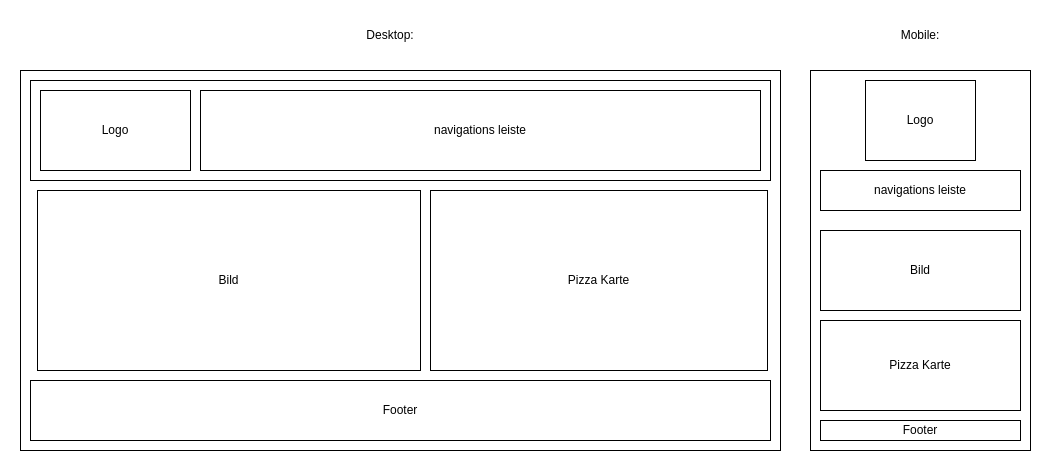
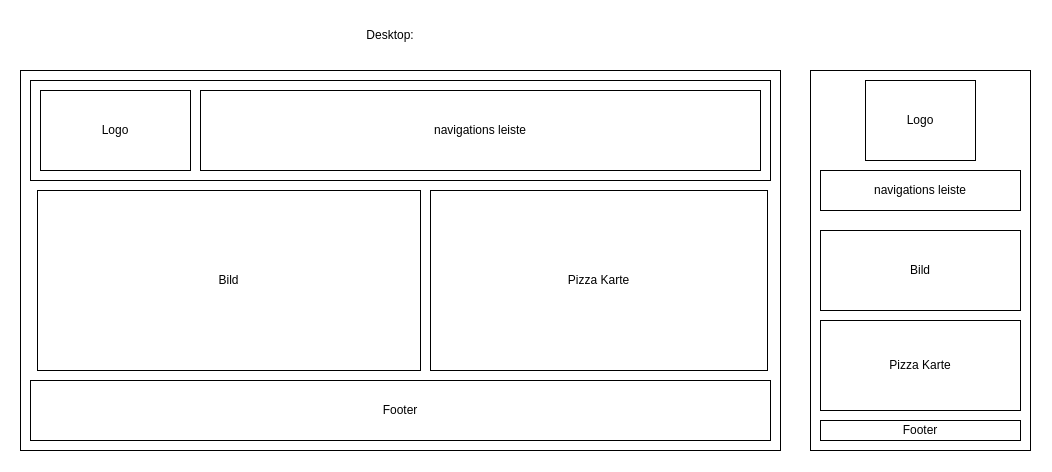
  <mxCell id="0" />
  <mxCell id="1" parent="0" />
  <mxCell id="2" value="" style="rounded=0;whiteSpace=wrap;html=1;" vertex="1" parent="1"><mxGeometry x="20" y="70" width="760" height="380" as="geometry" /></mxCell>
  <mxCell id="3" value="Footer" style="rounded=0;whiteSpace=wrap;html=1;" vertex="1" parent="1"><mxGeometry x="30" y="380" width="740" height="60" as="geometry" /></mxCell>
  <mxCell id="4" value="" style="rounded=0;whiteSpace=wrap;html=1;" vertex="1" parent="1"><mxGeometry x="30" y="80" width="740" height="100" as="geometry" /></mxCell>
  <mxCell id="5" value="navigations leiste" style="rounded=0;whiteSpace=wrap;html=1;" vertex="1" parent="1"><mxGeometry x="200" y="90" width="560" height="80" as="geometry" /></mxCell>
  <mxCell id="6" value="Pizza Karte" style="rounded=0;whiteSpace=wrap;html=1;" vertex="1" parent="1"><mxGeometry x="430" y="190" width="337" height="180" as="geometry" /></mxCell>
  <mxCell id="7" value="&lt;div&gt;Bild&lt;/div&gt;" style="rounded=0;whiteSpace=wrap;html=1;" vertex="1" parent="1"><mxGeometry x="37" y="190" width="383" height="180" as="geometry" /></mxCell>
  <mxCell id="8" value="" style="rounded=0;whiteSpace=wrap;html=1;" vertex="1" parent="1"><mxGeometry x="810" y="70" width="220" height="380" as="geometry" /></mxCell>
  <mxCell id="9" value="Logo" style="rounded=0;whiteSpace=wrap;html=1;" vertex="1" parent="1"><mxGeometry x="40" y="90" width="150" height="80" as="geometry" /></mxCell>
  <mxCell id="10" value="Logo" style="rounded=0;whiteSpace=wrap;html=1;" vertex="1" parent="1"><mxGeometry x="865" y="80" width="110" height="80" as="geometry" /></mxCell>
  <mxCell id="11" value="navigations leiste" style="rounded=0;whiteSpace=wrap;html=1;" vertex="1" parent="1"><mxGeometry x="820" y="170" width="200" height="40" as="geometry" /></mxCell>
  <mxCell id="12" value="Pizza Karte" style="rounded=0;whiteSpace=wrap;html=1;" vertex="1" parent="1"><mxGeometry x="820" y="320" width="200" height="90" as="geometry" /></mxCell>
  <mxCell id="13" value="Footer" style="rounded=0;whiteSpace=wrap;html=1;" vertex="1" parent="1"><mxGeometry x="820" y="420" width="200" height="20" as="geometry" /></mxCell>
  <mxCell id="14" value="&lt;div&gt;Bild&lt;/div&gt;" style="rounded=0;whiteSpace=wrap;html=1;" vertex="1" parent="1"><mxGeometry x="820" y="230" width="200" height="80" as="geometry" /></mxCell>
  <mxCell id="15" value="&lt;div&gt;Desktop:&lt;/div&gt;" style="text;html=1;strokeColor=none;fillColor=none;align=center;verticalAlign=middle;whiteSpace=wrap;rounded=0;" vertex="1" parent="1"><mxGeometry x="360" y="20" width="60" height="30" as="geometry" /></mxCell>
- <mxCell id="16" value="&lt;div&gt;Mobile:&lt;/div&gt;" style="text;html=1;strokeColor=none;fillColor=none;align=center;verticalAlign=middle;whiteSpace=wrap;rounded=0;" vertex="1" parent="1"><mxGeometry x="890" y="20" width="60" height="30" as="geometry" /></mxCell>
